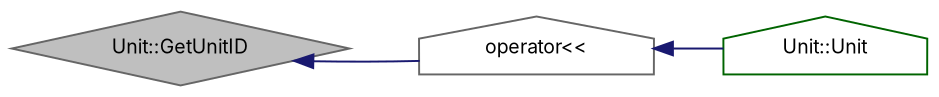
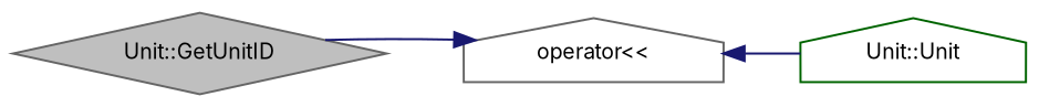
  digraph {
    fontname=Inter
    rankdir=LR
    node [color=gray40 fillcolor=white fontname=Inter fontsize=10 shape=house style=filled]
    edge [color=midnightblue dir=back fontname=Inter fontsize=10 labelfontname=Helvetica labelfontsize=10 style=solid]
    n1 [fillcolor=grey75 fontcolor=black height=0.2 label="Unit::GetUnitID" shape=diamond width=0.4]
    n2 [height=0.2 label="operator\<\<" width=0.4]
    n3 [color=darkgreen height=0.2 label="Unit::Unit" width=0.4]
-   n1 -> n2
+   n2 -> n1
    n2 -> n3
  }
